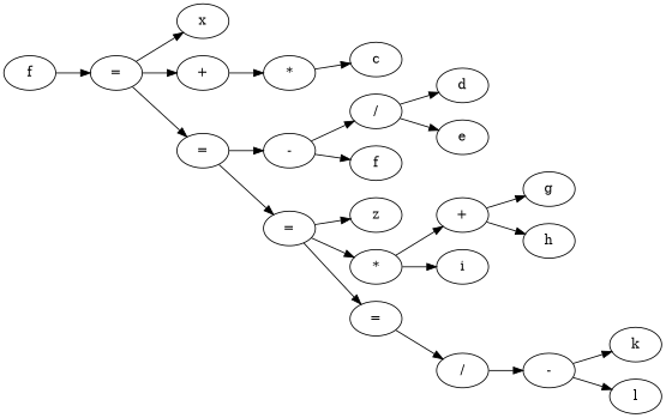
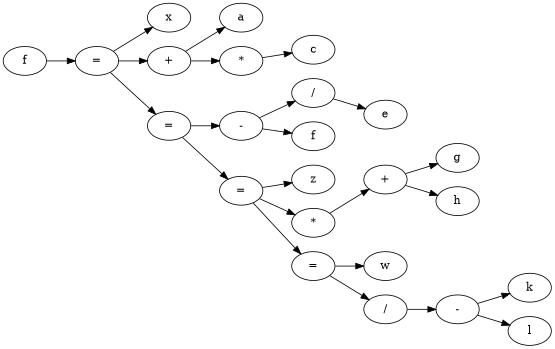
  digraph {
    rankdir=LR
    n1 [label=f]
    n2 [label="="]
    n3 [label=x]
    n4 [label="+"]
    n5 [label="="]
+   n6 [label=a]
    n7 [label="*"]
    n8 [label="-"]
    n9 [label="="]
    n10 [label=c]
    n11 [label="/"]
    n12 [label=f]
    n13 [label=z]
    n14 [label="*"]
    n15 [label="="]
-   n16 [label=d]
    n17 [label=e]
    n18 [label="+"]
-   n19 [label=i]
+   n20 [label=w]
    n21 [label="/"]
    n22 [label=g]
    n23 [label=h]
    n24 [label="-"]
    n25 [label=k]
    n26 [label=l]
    n1 -> n2
    n2 -> n3
    n2 -> n4
    n2 -> n5
+   n4 -> n6
    n4 -> n7
    n5 -> n8
    n5 -> n9
    n7 -> n10
    n8 -> n11
    n8 -> n12
    n9 -> n13
    n9 -> n14
    n9 -> n15
-   n11 -> n16
    n11 -> n17
    n14 -> n18
-   n14 -> n19
+   n15 -> n20
    n15 -> n21
    n18 -> n22
    n18 -> n23
    n21 -> n24
    n24 -> n25
    n24 -> n26
  }
